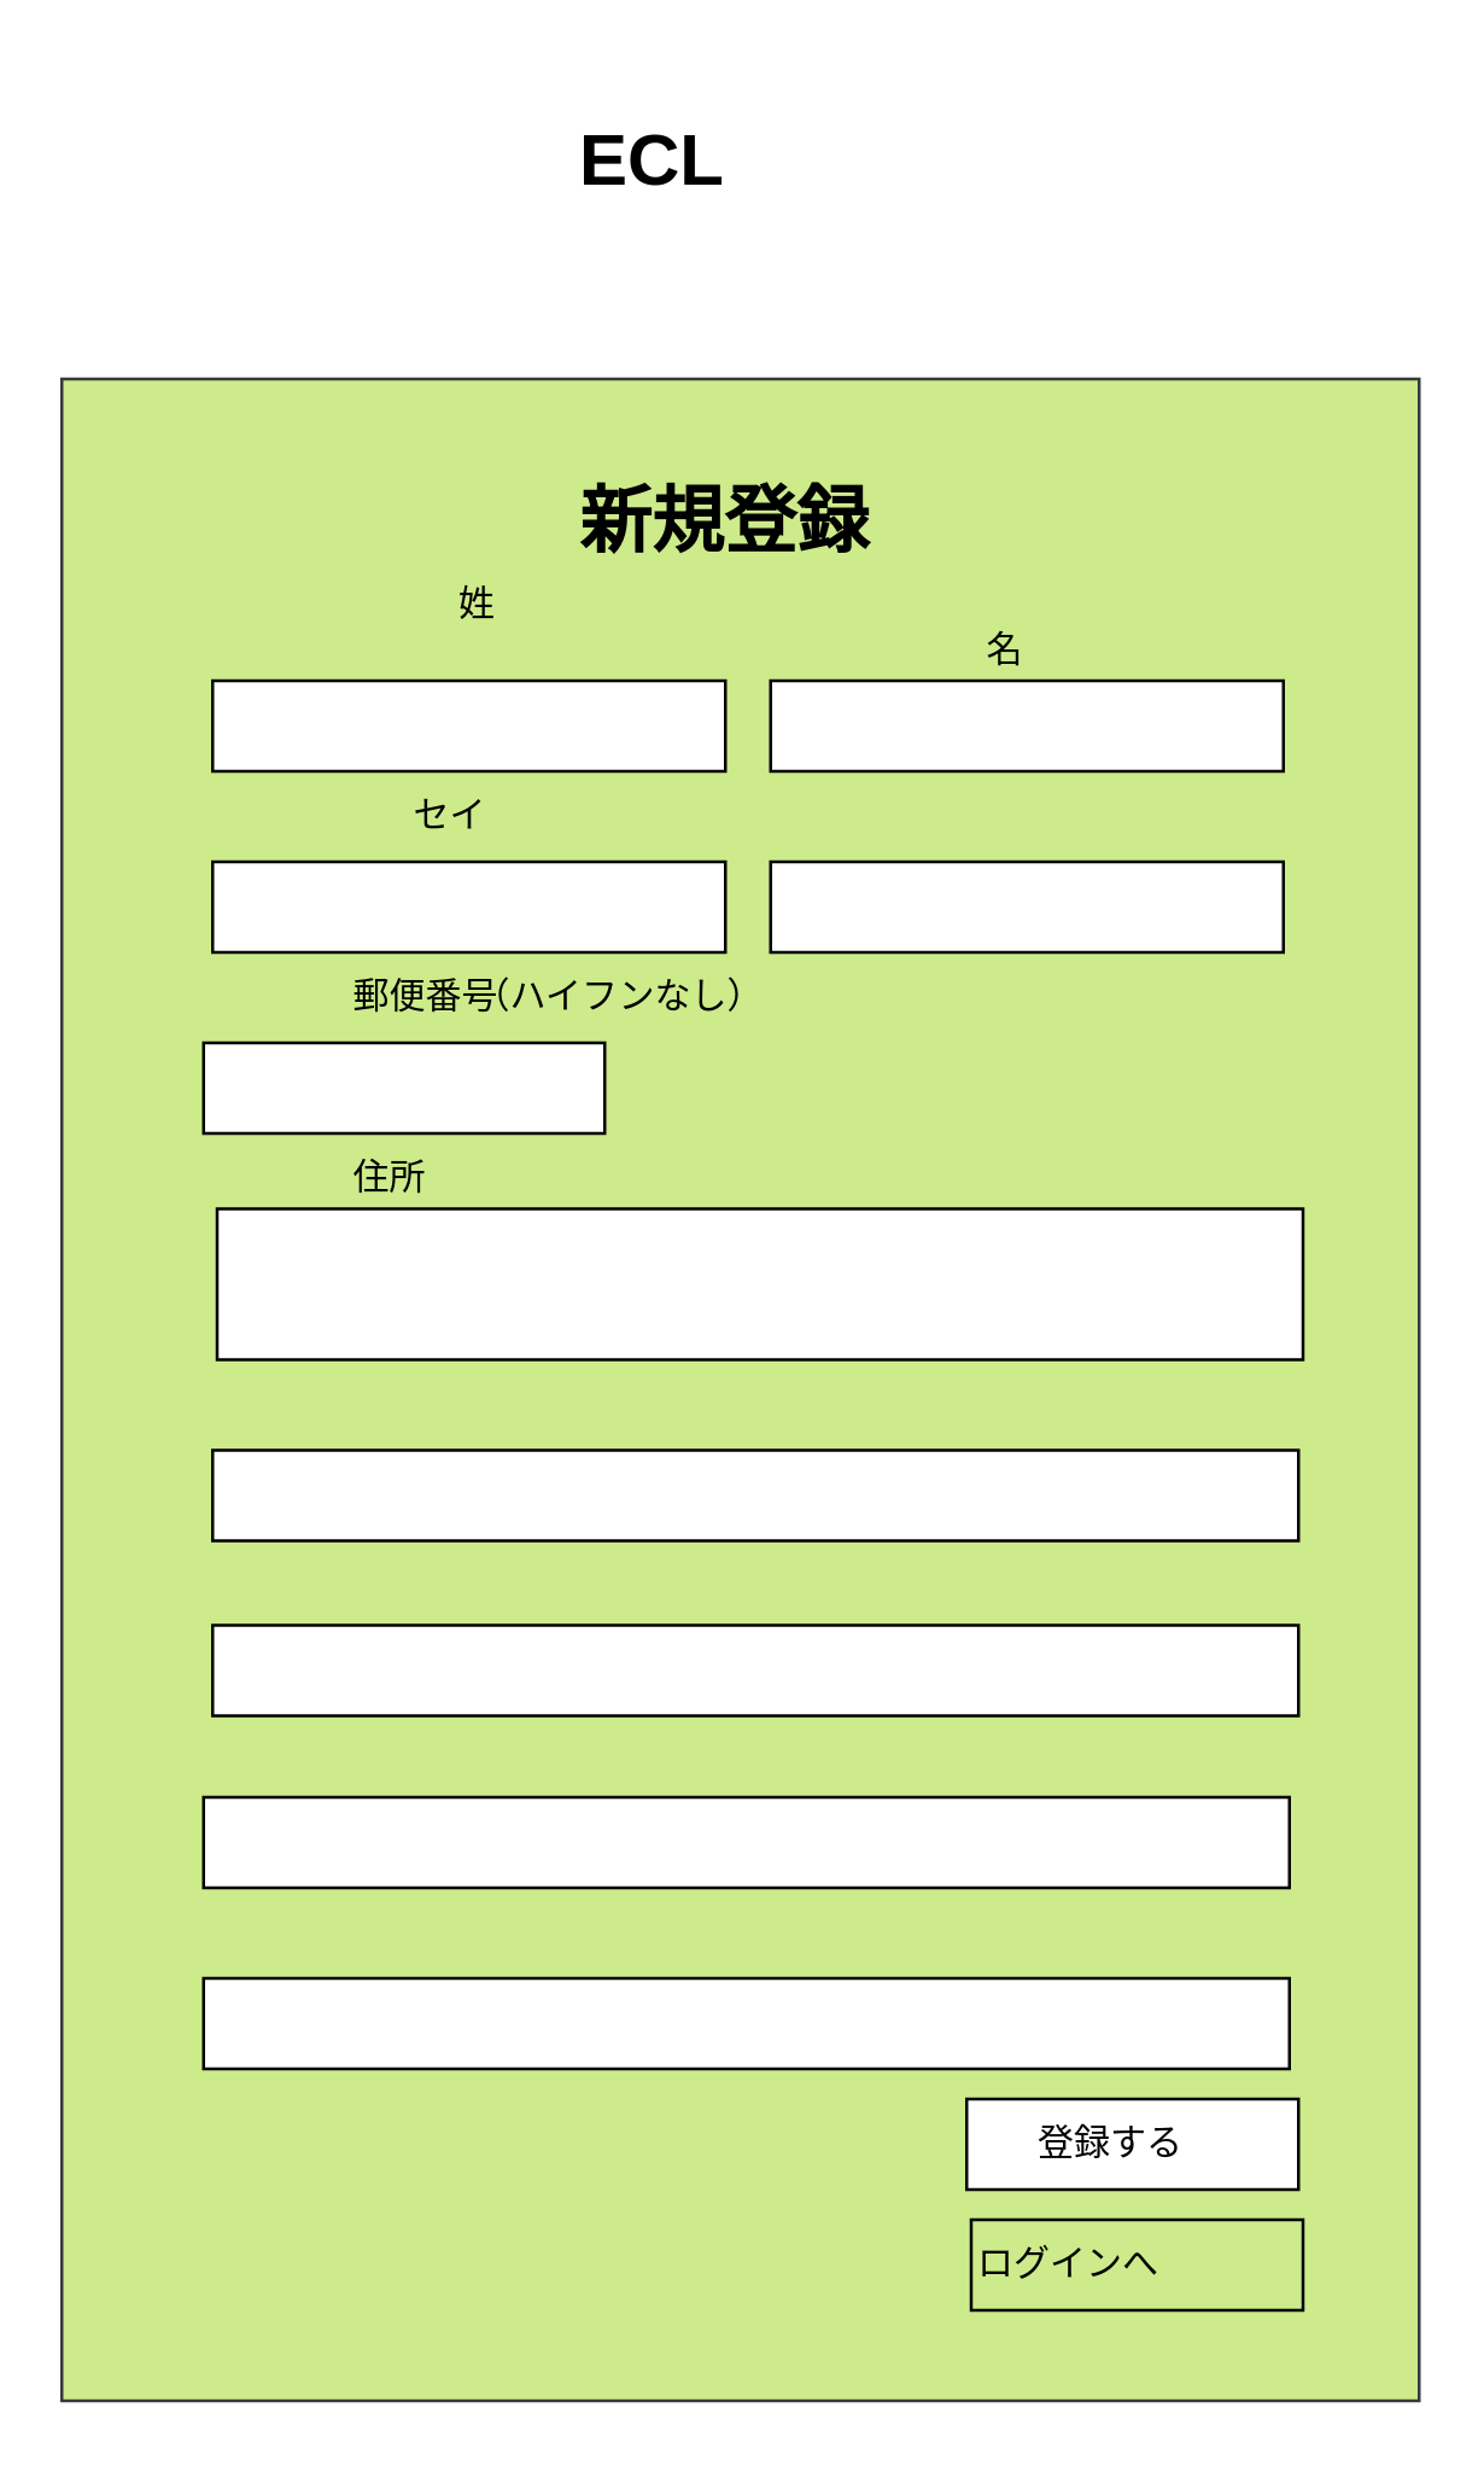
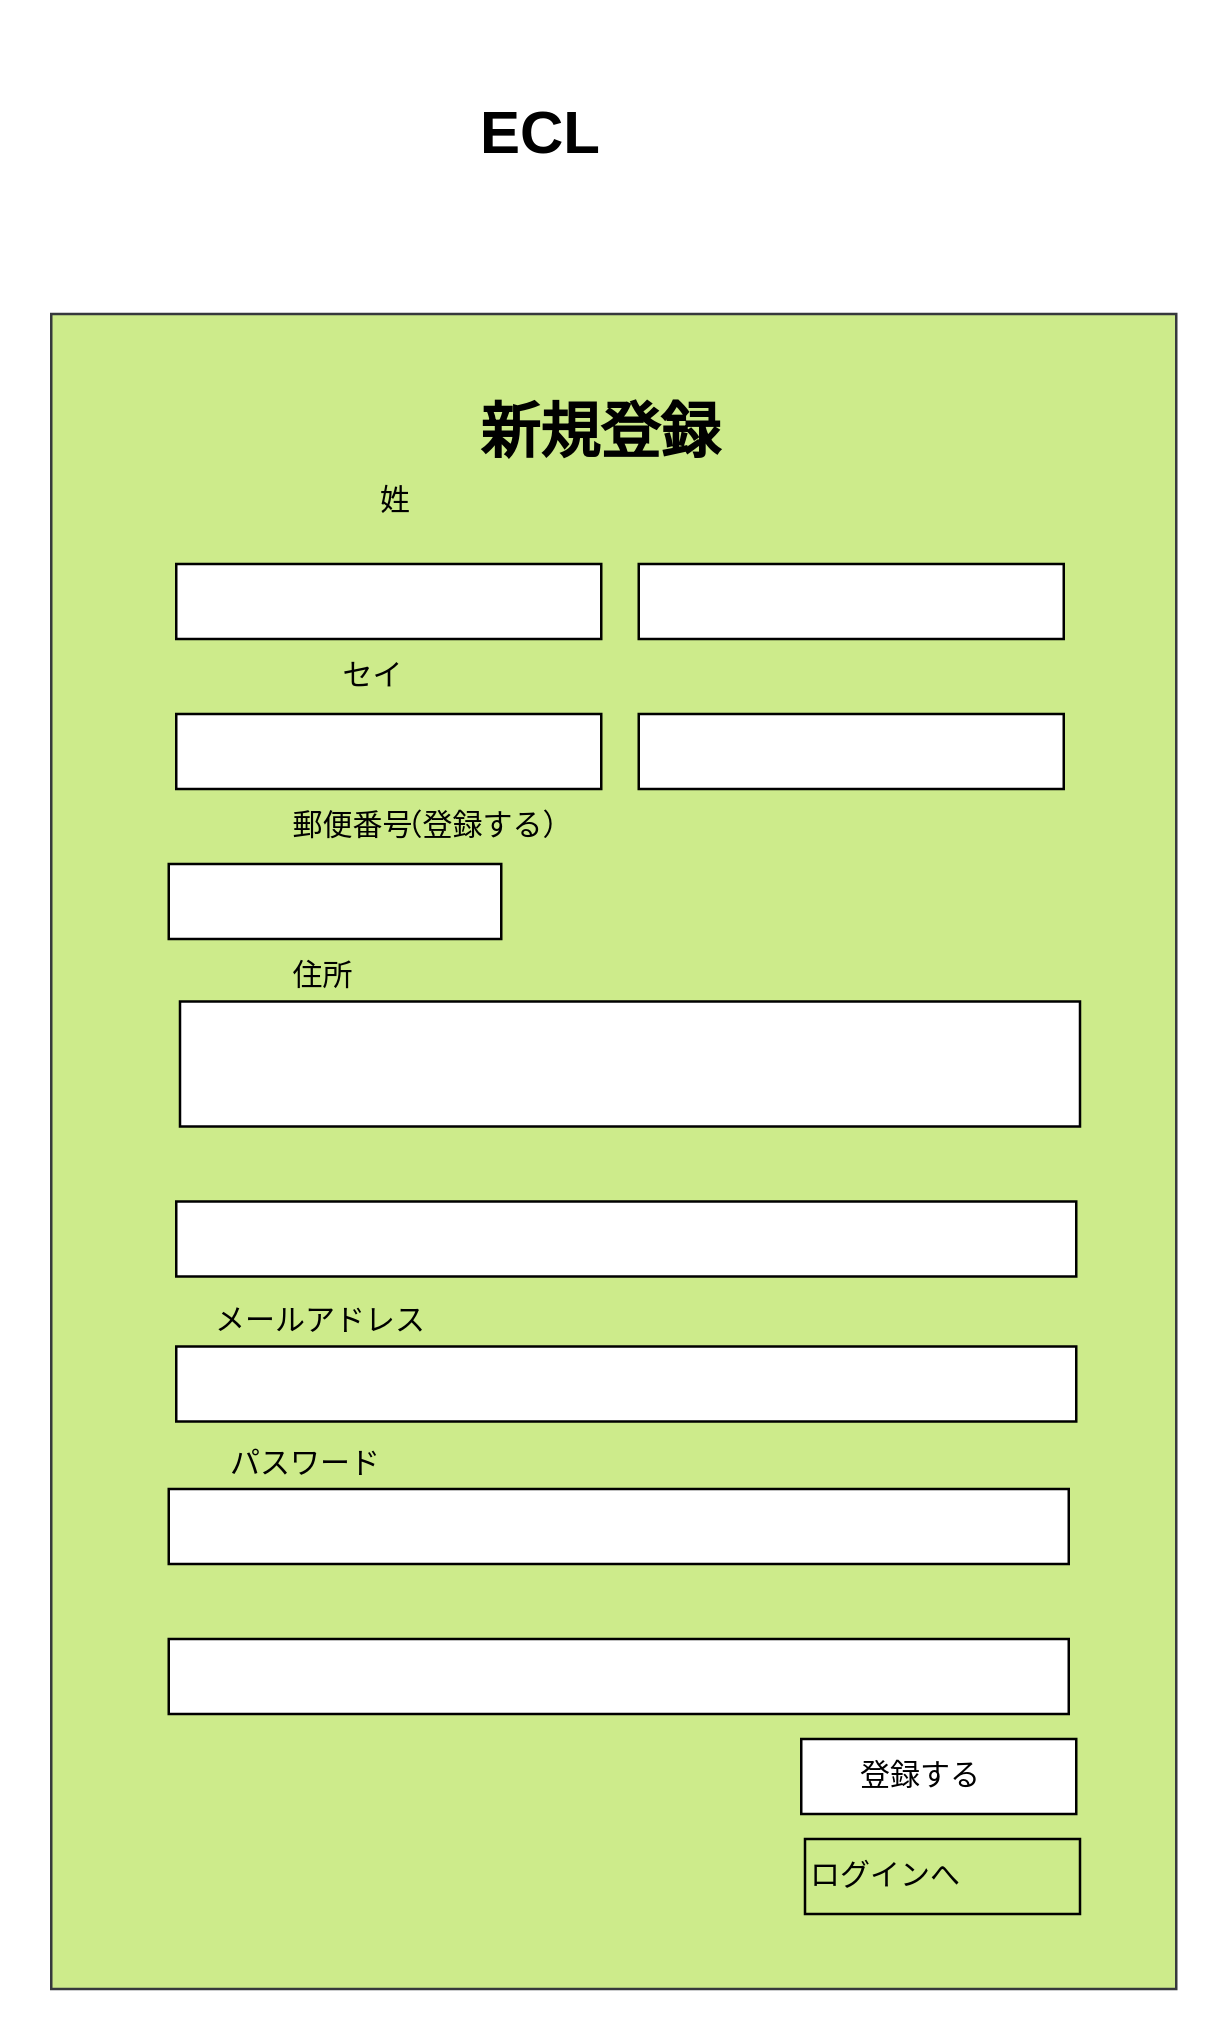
  <mxCell id="0" />
  <mxCell id="1" parent="0" />
  <mxCell id="2" value="&lt;h1&gt;ECL&lt;/h1&gt;" style="text;html=1;resizable=0;points=[];autosize=1;align=left;verticalAlign=top;spacingTop=-4;" parent="1" vertex="1"><mxGeometry x="190" y="20" width="60" height="50" as="geometry" /></mxCell>
  <mxCell id="3" value="" style="rounded=0;whiteSpace=wrap;html=1;strokeWidth=4;fillColor=none;gradientColor=none;align=left;strokeColor=none;" parent="1" vertex="1"><mxGeometry x="190" y="175" width="120" height="200" as="geometry" /></mxCell>
  <mxCell id="4" value="" style="rounded=0;whiteSpace=wrap;html=1;strokeWidth=1;align=left;fillColor=#cdeb8b;strokeColor=#36393d;" parent="1" vertex="1"><mxGeometry x="20" y="125" width="450" height="670" as="geometry" /></mxCell>
  <mxCell id="5" value="&lt;h1&gt;新規登録&lt;/h1&gt;" style="text;html=1;resizable=0;points=[];autosize=1;align=left;verticalAlign=top;spacingTop=-4;" parent="1" vertex="1"><mxGeometry x="190" y="140" width="110" height="50" as="geometry" /></mxCell>
  <mxCell id="6" value="" style="rounded=0;whiteSpace=wrap;html=1;strokeWidth=1;align=left;" parent="1" vertex="1"><mxGeometry x="70" y="225" width="170" height="30" as="geometry" /></mxCell>
  <mxCell id="7" value="" style="rounded=0;whiteSpace=wrap;html=1;strokeWidth=1;align=left;" parent="1" vertex="1"><mxGeometry x="255" y="225" width="170" height="30" as="geometry" /></mxCell>
  <mxCell id="8" value="" style="rounded=0;whiteSpace=wrap;html=1;strokeWidth=1;align=left;" parent="1" vertex="1"><mxGeometry x="70" y="285" width="170" height="30" as="geometry" /></mxCell>
  <mxCell id="9" value="" style="rounded=0;whiteSpace=wrap;html=1;strokeWidth=1;align=left;" parent="1" vertex="1"><mxGeometry x="255" y="285" width="170" height="30" as="geometry" /></mxCell>
  <mxCell id="10" value="" style="rounded=0;whiteSpace=wrap;html=1;strokeWidth=1;align=left;" parent="1" vertex="1"><mxGeometry x="67" y="345" width="133" height="30" as="geometry" /></mxCell>
  <mxCell id="11" value="" style="rounded=0;whiteSpace=wrap;html=1;strokeWidth=1;align=left;" parent="1" vertex="1"><mxGeometry x="71.5" y="400" width="360" height="50" as="geometry" /></mxCell>
  <mxCell id="12" style="edgeStyle=orthogonalEdgeStyle;rounded=0;orthogonalLoop=1;jettySize=auto;html=1;exitX=0.5;exitY=1;exitDx=0;exitDy=0;fontFamily=Helvetica;" parent="1" source="7" target="7" edge="1"><mxGeometry relative="1" as="geometry" /></mxCell>
  <mxCell id="13" value="姓" style="text;html=1;resizable=0;points=[];autosize=1;align=left;verticalAlign=top;spacingTop=-4;" parent="1" vertex="1"><mxGeometry x="150" y="190" width="30" height="20" as="geometry" /></mxCell>
- <mxCell id="14" value="名" style="text;html=1;resizable=0;points=[];autosize=1;align=left;verticalAlign=top;spacingTop=-4;" parent="1" vertex="1"><mxGeometry x="325" y="205" width="30" height="20" as="geometry" /></mxCell>
  <mxCell id="15" value="" style="rounded=0;whiteSpace=wrap;html=1;strokeWidth=1;align=left;" parent="1" vertex="1"><mxGeometry x="70" y="480" width="360" height="30" as="geometry" /></mxCell>
  <mxCell id="16" value="" style="rounded=0;whiteSpace=wrap;html=1;strokeWidth=1;align=left;" parent="1" vertex="1"><mxGeometry x="67" y="655" width="360" height="30" as="geometry" /></mxCell>
  <mxCell id="17" value="" style="rounded=0;whiteSpace=wrap;html=1;strokeWidth=1;align=left;" parent="1" vertex="1"><mxGeometry x="67" y="595" width="360" height="30" as="geometry" /></mxCell>
  <mxCell id="18" value="" style="rounded=0;whiteSpace=wrap;html=1;strokeWidth=1;align=left;" parent="1" vertex="1"><mxGeometry x="70" y="538" width="360" height="30" as="geometry" /></mxCell>
  <mxCell id="19" value="セイ" style="text;html=1;resizable=0;points=[];autosize=1;align=left;verticalAlign=top;spacingTop=-4;" parent="1" vertex="1"><mxGeometry x="135" y="260" width="40" height="20" as="geometry" /></mxCell>
  <mxCell id="20" value="郵便番号" style="text;html=1;resizable=0;points=[];autosize=1;align=left;verticalAlign=top;spacingTop=-4;" parent="1" vertex="1"><mxGeometry x="115" y="320" width="60" height="20" as="geometry" /></mxCell>
  <mxCell id="21" value="住所" style="text;html=1;resizable=0;points=[];autosize=1;align=left;verticalAlign=top;spacingTop=-4;" parent="1" vertex="1"><mxGeometry x="115" y="380" width="40" height="20" as="geometry" /></mxCell>
+ <mxCell id="22" value="メールアドレス" style="text;html=1;resizable=0;points=[];autosize=1;align=left;verticalAlign=top;spacingTop=-4;" parent="1" vertex="1"><mxGeometry x="83.5" y="517.5" width="100" height="20" as="geometry" /></mxCell>
+ <mxCell id="23" value="パスワード" style="text;html=1;resizable=0;points=[];autosize=1;align=left;verticalAlign=top;spacingTop=-4;" parent="1" vertex="1"><mxGeometry x="90" y="575" width="80" height="20" as="geometry" /></mxCell>
  <mxCell id="24" style="edgeStyle=orthogonalEdgeStyle;rounded=0;orthogonalLoop=1;jettySize=auto;html=1;exitX=0.5;exitY=1;exitDx=0;exitDy=0;fontFamily=Helvetica;" parent="1" source="4" target="4" edge="1"><mxGeometry relative="1" as="geometry" /></mxCell>
  <mxCell id="25" value="" style="rounded=0;whiteSpace=wrap;html=1;strokeWidth=1;align=left;" parent="1" vertex="1"><mxGeometry x="320" y="695" width="110" height="30" as="geometry" /></mxCell>
  <mxCell id="26" value="登録する" style="text;html=1;resizable=0;points=[];autosize=1;align=left;verticalAlign=top;spacingTop=-4;" parent="1" vertex="1"><mxGeometry x="342" y="700" width="60" height="20" as="geometry" /></mxCell>
  <mxCell id="27" value="ログインへ" style="rounded=0;whiteSpace=wrap;html=1;strokeWidth=1;align=left;fillColor=#cdeb8b;" parent="1" vertex="1"><mxGeometry x="321.5" y="735" width="110" height="30" as="geometry" /></mxCell>
- <mxCell id="28" value="（ハイフンなし）" style="text;html=1;resizable=0;points=[];autosize=1;align=left;verticalAlign=top;spacingTop=-4;" vertex="1" parent="1"><mxGeometry x="155" y="320" width="110" height="20" as="geometry" /></mxCell>
+ <mxCell id="28" value="（登録する）" style="text;html=1;resizable=0;points=[];autosize=1;align=left;verticalAlign=top;spacingTop=-4;" vertex="1" parent="1"><mxGeometry x="155" y="320" width="110" height="20" as="geometry" /></mxCell>
